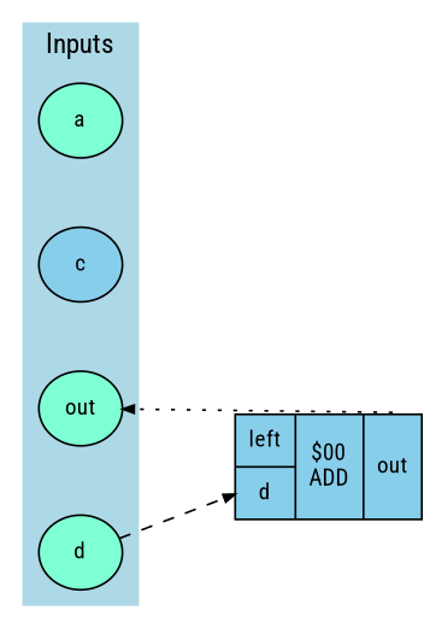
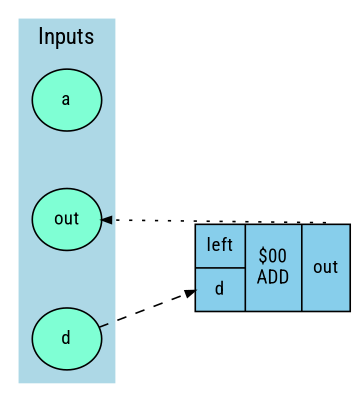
  digraph {
    concentrate=false
    fontname="Roboto Condensed"
    nodesep=0.5
    ordering=out
    rankdir=LR
    ranksep=0.8
    splines=polyline
    node [fillcolor=aquamarine fontname="Roboto Condensed" fontsize=12 margin=0.1 penwidth=1.0 shape=ellipse style=filled]
    edge [arrowhead=normal arrowsize=0.6 fontname="Roboto Condensed" fontsize=10 penwidth=1.0]
    n1 [height=0.4 label=a width=0.6]
-   n2 [fillcolor=skyblue height=0.4 label=c width=0.6]
    n3 [height=0.4 label=d width=0.6]
    n4 [height=0.4 label=out width=0.6]
    n5 [fillcolor=skyblue height=0.4 label="{{<A> left|<B> d}|{$00\nADD}|<out> out}" shape=record width=0.6]
    subgraph cluster_1 {
      color=lightblue
      label=Inputs
      rank=source
      style=filled
      n1
-     n2
      n3
      n4
    }
    subgraph cluster_2 {
      color=lightgreen
      label=Outputs
      rank=sink
      style=filled
    }
    n3 -> n5 [headport=B style=dashed]
    n5 -> n4 [style=dotted tailport=out]
  }
